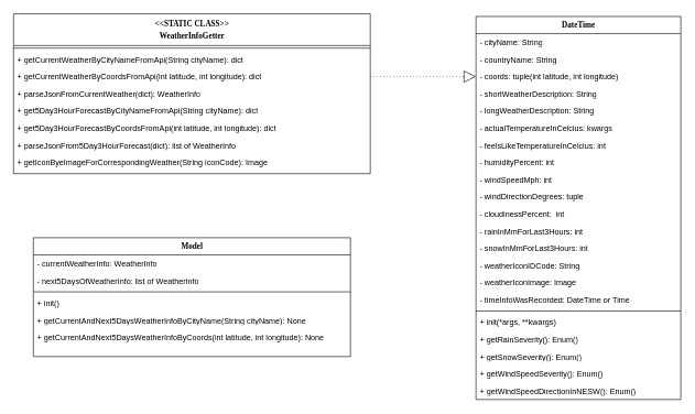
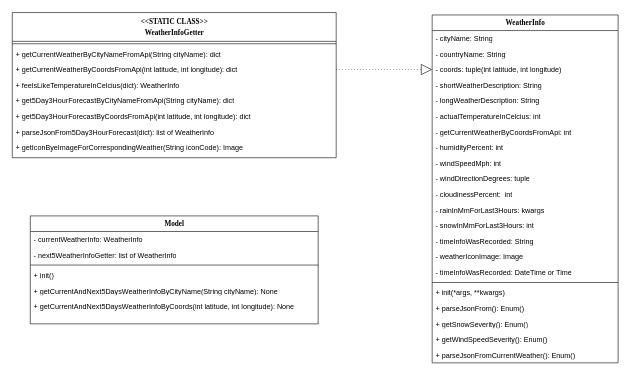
  <mxCell id="0" />
  <mxCell id="1" parent="0" />
- <mxCell id="2" value="DateTime" style="swimlane;html=1;fontStyle=1;align=center;verticalAlign=top;childLayout=stackLayout;horizontal=1;startSize=26;horizontalStack=0;resizeParent=1;resizeLast=0;collapsible=1;marginBottom=0;swimlaneFillColor=#ffffff;rounded=0;shadow=0;comic=0;labelBackgroundColor=none;strokeColor=#000000;strokeWidth=1;fillColor=none;fontFamily=Verdana;fontSize=12;fontColor=#000000;" parent="1" vertex="1"><mxGeometry x="720" y="24" width="310" height="580" as="geometry" /></mxCell>
+ <mxCell id="2" value="WeatherInfo" style="swimlane;html=1;fontStyle=1;align=center;verticalAlign=top;childLayout=stackLayout;horizontal=1;startSize=26;horizontalStack=0;resizeParent=1;resizeLast=0;collapsible=1;marginBottom=0;swimlaneFillColor=#ffffff;rounded=0;shadow=0;comic=0;labelBackgroundColor=none;strokeColor=#000000;strokeWidth=1;fillColor=none;fontFamily=Verdana;fontSize=12;fontColor=#000000;" parent="1" vertex="1"><mxGeometry x="720" y="24" width="310" height="580" as="geometry" /></mxCell>
  <mxCell id="3" value="- cityName: String" style="text;html=1;strokeColor=none;fillColor=none;align=left;verticalAlign=top;spacingLeft=4;spacingRight=4;whiteSpace=wrap;overflow=hidden;rotatable=0;points=[[0,0.5],[1,0.5]];portConstraint=eastwest;" parent="2" vertex="1"><mxGeometry y="26" width="310" height="26" as="geometry" /></mxCell>
  <mxCell id="4" value="- countryName: String" style="text;html=1;strokeColor=none;fillColor=none;align=left;verticalAlign=top;spacingLeft=4;spacingRight=4;whiteSpace=wrap;overflow=hidden;rotatable=0;points=[[0,0.5],[1,0.5]];portConstraint=eastwest;" parent="2" vertex="1"><mxGeometry y="52" width="310" height="26" as="geometry" /></mxCell>
  <mxCell id="5" value="- coords: tuple(int latitude, int longitude)" style="text;html=1;strokeColor=none;fillColor=none;align=left;verticalAlign=top;spacingLeft=4;spacingRight=4;whiteSpace=wrap;overflow=hidden;rotatable=0;points=[[0,0.5],[1,0.5]];portConstraint=eastwest;" parent="2" vertex="1"><mxGeometry y="78" width="310" height="26" as="geometry" /></mxCell>
  <mxCell id="6" value="- shortWeatherDescription: String" style="text;html=1;strokeColor=none;fillColor=none;align=left;verticalAlign=top;spacingLeft=4;spacingRight=4;whiteSpace=wrap;overflow=hidden;rotatable=0;points=[[0,0.5],[1,0.5]];portConstraint=eastwest;" parent="2" vertex="1"><mxGeometry y="104" width="310" height="26" as="geometry" /></mxCell>
  <mxCell id="7" value="- longWeatherDescription: String" style="text;html=1;strokeColor=none;fillColor=none;align=left;verticalAlign=top;spacingLeft=4;spacingRight=4;whiteSpace=wrap;overflow=hidden;rotatable=0;points=[[0,0.5],[1,0.5]];portConstraint=eastwest;" parent="2" vertex="1"><mxGeometry y="130" width="310" height="26" as="geometry" /></mxCell>
- <mxCell id="8" value="- actualTemperatureInCelcius: kwargs" style="text;html=1;strokeColor=none;fillColor=none;align=left;verticalAlign=top;spacingLeft=4;spacingRight=4;whiteSpace=wrap;overflow=hidden;rotatable=0;points=[[0,0.5],[1,0.5]];portConstraint=eastwest;" parent="2" vertex="1"><mxGeometry y="156" width="310" height="26" as="geometry" /></mxCell>
- <mxCell id="9" value="- feelsLikeTemperatureInCelcius: int" style="text;html=1;strokeColor=none;fillColor=none;align=left;verticalAlign=top;spacingLeft=4;spacingRight=4;whiteSpace=wrap;overflow=hidden;rotatable=0;points=[[0,0.5],[1,0.5]];portConstraint=eastwest;" parent="2" vertex="1"><mxGeometry y="182" width="310" height="26" as="geometry" /></mxCell>
+ <mxCell id="8" value="- actualTemperatureInCelcius: int" style="text;html=1;strokeColor=none;fillColor=none;align=left;verticalAlign=top;spacingLeft=4;spacingRight=4;whiteSpace=wrap;overflow=hidden;rotatable=0;points=[[0,0.5],[1,0.5]];portConstraint=eastwest;" parent="2" vertex="1"><mxGeometry y="156" width="310" height="26" as="geometry" /></mxCell>
+ <mxCell id="9" value="- getCurrentWeatherByCoordsFromApi: int" style="text;html=1;strokeColor=none;fillColor=none;align=left;verticalAlign=top;spacingLeft=4;spacingRight=4;whiteSpace=wrap;overflow=hidden;rotatable=0;points=[[0,0.5],[1,0.5]];portConstraint=eastwest;" parent="2" vertex="1"><mxGeometry y="182" width="310" height="26" as="geometry" /></mxCell>
  <mxCell id="10" value="- humidityPercent: int" style="text;html=1;strokeColor=none;fillColor=none;align=left;verticalAlign=top;spacingLeft=4;spacingRight=4;whiteSpace=wrap;overflow=hidden;rotatable=0;points=[[0,0.5],[1,0.5]];portConstraint=eastwest;" parent="2" vertex="1"><mxGeometry y="208" width="310" height="26" as="geometry" /></mxCell>
  <mxCell id="11" value="- windSpeedMph: int" style="text;html=1;strokeColor=none;fillColor=none;align=left;verticalAlign=top;spacingLeft=4;spacingRight=4;whiteSpace=wrap;overflow=hidden;rotatable=0;points=[[0,0.5],[1,0.5]];portConstraint=eastwest;" parent="2" vertex="1"><mxGeometry y="234" width="310" height="26" as="geometry" /></mxCell>
  <mxCell id="12" value="- windDirectionDegrees: tuple" style="text;html=1;strokeColor=none;fillColor=none;align=left;verticalAlign=top;spacingLeft=4;spacingRight=4;whiteSpace=wrap;overflow=hidden;rotatable=0;points=[[0,0.5],[1,0.5]];portConstraint=eastwest;" parent="2" vertex="1"><mxGeometry y="260" width="310" height="26" as="geometry" /></mxCell>
  <mxCell id="13" value="- cloudinessPercent:&amp;nbsp; int" style="text;html=1;strokeColor=none;fillColor=none;align=left;verticalAlign=top;spacingLeft=4;spacingRight=4;whiteSpace=wrap;overflow=hidden;rotatable=0;points=[[0,0.5],[1,0.5]];portConstraint=eastwest;" parent="2" vertex="1"><mxGeometry y="286" width="310" height="26" as="geometry" /></mxCell>
- <mxCell id="14" value="- rainInMmForLast3Hours: int" style="text;html=1;strokeColor=none;fillColor=none;align=left;verticalAlign=top;spacingLeft=4;spacingRight=4;whiteSpace=wrap;overflow=hidden;rotatable=0;points=[[0,0.5],[1,0.5]];portConstraint=eastwest;" parent="2" vertex="1"><mxGeometry y="312" width="310" height="26" as="geometry" /></mxCell>
+ <mxCell id="14" value="- rainInMmForLast3Hours: kwargs" style="text;html=1;strokeColor=none;fillColor=none;align=left;verticalAlign=top;spacingLeft=4;spacingRight=4;whiteSpace=wrap;overflow=hidden;rotatable=0;points=[[0,0.5],[1,0.5]];portConstraint=eastwest;" parent="2" vertex="1"><mxGeometry y="312" width="310" height="26" as="geometry" /></mxCell>
  <mxCell id="15" value="- snowInMmForLast3Hours: int" style="text;html=1;strokeColor=none;fillColor=none;align=left;verticalAlign=top;spacingLeft=4;spacingRight=4;whiteSpace=wrap;overflow=hidden;rotatable=0;points=[[0,0.5],[1,0.5]];portConstraint=eastwest;" parent="2" vertex="1"><mxGeometry y="338" width="310" height="26" as="geometry" /></mxCell>
- <mxCell id="16" value="- weatherIconIDCode: String" style="text;html=1;strokeColor=none;fillColor=none;align=left;verticalAlign=top;spacingLeft=4;spacingRight=4;whiteSpace=wrap;overflow=hidden;rotatable=0;points=[[0,0.5],[1,0.5]];portConstraint=eastwest;" parent="2" vertex="1"><mxGeometry y="364" width="310" height="26" as="geometry" /></mxCell>
+ <mxCell id="16" value="- timeInfoWasRecorded: String" style="text;html=1;strokeColor=none;fillColor=none;align=left;verticalAlign=top;spacingLeft=4;spacingRight=4;whiteSpace=wrap;overflow=hidden;rotatable=0;points=[[0,0.5],[1,0.5]];portConstraint=eastwest;" parent="2" vertex="1"><mxGeometry y="364" width="310" height="26" as="geometry" /></mxCell>
  <mxCell id="17" value="- weatherIconImage: Image" style="text;html=1;strokeColor=none;fillColor=none;align=left;verticalAlign=top;spacingLeft=4;spacingRight=4;whiteSpace=wrap;overflow=hidden;rotatable=0;points=[[0,0.5],[1,0.5]];portConstraint=eastwest;" parent="2" vertex="1"><mxGeometry y="390" width="310" height="26" as="geometry" /></mxCell>
  <mxCell id="18" value="- timeInfoWasRecorded: DateTime or Time" style="text;html=1;strokeColor=none;fillColor=none;align=left;verticalAlign=top;spacingLeft=4;spacingRight=4;whiteSpace=wrap;overflow=hidden;rotatable=0;points=[[0,0.5],[1,0.5]];portConstraint=eastwest;" parent="2" vertex="1"><mxGeometry y="416" width="310" height="26" as="geometry" /></mxCell>
  <mxCell id="19" value="" style="line;html=1;strokeWidth=1;fillColor=none;align=left;verticalAlign=middle;spacingTop=-1;spacingLeft=3;spacingRight=3;rotatable=0;labelPosition=right;points=[];portConstraint=eastwest;" parent="2" vertex="1"><mxGeometry y="442" width="310" height="8" as="geometry" /></mxCell>
  <mxCell id="20" value="+ init(*args, **kwargs)" style="text;html=1;strokeColor=none;fillColor=none;align=left;verticalAlign=top;spacingLeft=4;spacingRight=4;whiteSpace=wrap;overflow=hidden;rotatable=0;points=[[0,0.5],[1,0.5]];portConstraint=eastwest;" parent="2" vertex="1"><mxGeometry y="450" width="310" height="26" as="geometry" /></mxCell>
- <mxCell id="21" value="+ getRainSeverity(): Enum()" style="text;html=1;strokeColor=none;fillColor=none;align=left;verticalAlign=top;spacingLeft=4;spacingRight=4;whiteSpace=wrap;overflow=hidden;rotatable=0;points=[[0,0.5],[1,0.5]];portConstraint=eastwest;" parent="2" vertex="1"><mxGeometry y="476" width="310" height="26" as="geometry" /></mxCell>
+ <mxCell id="21" value="+ parseJsonFrom(): Enum()" style="text;html=1;strokeColor=none;fillColor=none;align=left;verticalAlign=top;spacingLeft=4;spacingRight=4;whiteSpace=wrap;overflow=hidden;rotatable=0;points=[[0,0.5],[1,0.5]];portConstraint=eastwest;" parent="2" vertex="1"><mxGeometry y="476" width="310" height="26" as="geometry" /></mxCell>
  <mxCell id="22" value="+ getSnowSeverity(): Enum()" style="text;html=1;strokeColor=none;fillColor=none;align=left;verticalAlign=top;spacingLeft=4;spacingRight=4;whiteSpace=wrap;overflow=hidden;rotatable=0;points=[[0,0.5],[1,0.5]];portConstraint=eastwest;" parent="2" vertex="1"><mxGeometry y="502" width="310" height="26" as="geometry" /></mxCell>
  <mxCell id="23" value="+ getWindSpeedSeverity(): Enum()" style="text;html=1;strokeColor=none;fillColor=none;align=left;verticalAlign=top;spacingLeft=4;spacingRight=4;whiteSpace=wrap;overflow=hidden;rotatable=0;points=[[0,0.5],[1,0.5]];portConstraint=eastwest;" parent="2" vertex="1"><mxGeometry y="528" width="310" height="26" as="geometry" /></mxCell>
- <mxCell id="24" value="+ getWindSpeedDirectionInNESW(): Enum()" style="text;html=1;strokeColor=none;fillColor=none;align=left;verticalAlign=top;spacingLeft=4;spacingRight=4;whiteSpace=wrap;overflow=hidden;rotatable=0;points=[[0,0.5],[1,0.5]];portConstraint=eastwest;" parent="2" vertex="1"><mxGeometry y="554" width="310" height="26" as="geometry" /></mxCell>
+ <mxCell id="24" value="+ parseJsonFromCurrentWeather(): Enum()" style="text;html=1;strokeColor=none;fillColor=none;align=left;verticalAlign=top;spacingLeft=4;spacingRight=4;whiteSpace=wrap;overflow=hidden;rotatable=0;points=[[0,0.5],[1,0.5]];portConstraint=eastwest;" parent="2" vertex="1"><mxGeometry y="554" width="310" height="26" as="geometry" /></mxCell>
  <mxCell id="25" value="&lt;font style=&quot;font-size: 12px ; line-height: 150%&quot;&gt;&amp;lt;&amp;lt;STATIC CLASS&amp;gt;&amp;gt;&lt;br&gt;WeatherInfoGetter&lt;/font&gt;" style="swimlane;html=1;fontStyle=1;align=center;verticalAlign=top;childLayout=stackLayout;horizontal=1;startSize=48;horizontalStack=0;resizeParent=1;resizeLast=0;collapsible=1;marginBottom=0;swimlaneFillColor=#ffffff;rounded=0;shadow=0;comic=0;labelBackgroundColor=none;strokeColor=#000000;strokeWidth=1;fillColor=none;fontFamily=Verdana;fontSize=12;fontColor=#000000;" parent="1" vertex="1"><mxGeometry x="20" y="20" width="540" height="242" as="geometry" /></mxCell>
  <mxCell id="26" value="" style="line;html=1;strokeWidth=1;fillColor=none;align=left;verticalAlign=middle;spacingTop=-1;spacingLeft=3;spacingRight=3;rotatable=0;labelPosition=right;points=[];portConstraint=eastwest;" parent="25" vertex="1"><mxGeometry y="48" width="540" height="8" as="geometry" /></mxCell>
  <mxCell id="27" value="+ getCurrentWeatherByCityNameFromApi(String cityName): dict" style="text;html=1;strokeColor=none;fillColor=none;align=left;verticalAlign=top;spacingLeft=4;spacingRight=4;whiteSpace=wrap;overflow=hidden;rotatable=0;points=[[0,0.5],[1,0.5]];portConstraint=eastwest;" parent="25" vertex="1"><mxGeometry y="56" width="540" height="26" as="geometry" /></mxCell>
  <mxCell id="28" value="+ getCurrentWeatherByCoordsFromApi(int latitude, int longitude): dict" style="text;html=1;strokeColor=none;fillColor=none;align=left;verticalAlign=top;spacingLeft=4;spacingRight=4;whiteSpace=wrap;overflow=hidden;rotatable=0;points=[[0,0.5],[1,0.5]];portConstraint=eastwest;" parent="25" vertex="1"><mxGeometry y="82" width="540" height="26" as="geometry" /></mxCell>
- <mxCell id="29" value="+ parseJsonFromCurrentWeather(dict): WeatherInfo" style="text;html=1;strokeColor=none;fillColor=none;align=left;verticalAlign=top;spacingLeft=4;spacingRight=4;whiteSpace=wrap;overflow=hidden;rotatable=0;points=[[0,0.5],[1,0.5]];portConstraint=eastwest;" parent="25" vertex="1"><mxGeometry y="108" width="540" height="26" as="geometry" /></mxCell>
+ <mxCell id="29" value="+ feelsLikeTemperatureInCelcius(dict): WeatherInfo" style="text;html=1;strokeColor=none;fillColor=none;align=left;verticalAlign=top;spacingLeft=4;spacingRight=4;whiteSpace=wrap;overflow=hidden;rotatable=0;points=[[0,0.5],[1,0.5]];portConstraint=eastwest;" parent="25" vertex="1"><mxGeometry y="108" width="540" height="26" as="geometry" /></mxCell>
  <mxCell id="30" value="+ get5Day3HourForecastByCityNameFromApi(String cityName): dict" style="text;html=1;strokeColor=none;fillColor=none;align=left;verticalAlign=top;spacingLeft=4;spacingRight=4;whiteSpace=wrap;overflow=hidden;rotatable=0;points=[[0,0.5],[1,0.5]];portConstraint=eastwest;" parent="25" vertex="1"><mxGeometry y="134" width="540" height="26" as="geometry" /></mxCell>
  <mxCell id="31" value="+ get5Day3HourForecastByCoordsFromApi(int latitude, int longitude): dict" style="text;html=1;strokeColor=none;fillColor=none;align=left;verticalAlign=top;spacingLeft=4;spacingRight=4;whiteSpace=wrap;overflow=hidden;rotatable=0;points=[[0,0.5],[1,0.5]];portConstraint=eastwest;" parent="25" vertex="1"><mxGeometry y="160" width="540" height="26" as="geometry" /></mxCell>
  <mxCell id="32" value="+ parseJsonFrom5Day3HourForecast(dict): list of WeatherInfo" style="text;html=1;strokeColor=none;fillColor=none;align=left;verticalAlign=top;spacingLeft=4;spacingRight=4;whiteSpace=wrap;overflow=hidden;rotatable=0;points=[[0,0.5],[1,0.5]];portConstraint=eastwest;" parent="25" vertex="1"><mxGeometry y="186" width="540" height="26" as="geometry" /></mxCell>
  <mxCell id="33" value="+ getIconByeImageForCorrespondingWeather(String iconCode): Image" style="text;html=1;strokeColor=none;fillColor=none;align=left;verticalAlign=top;spacingLeft=4;spacingRight=4;whiteSpace=wrap;overflow=hidden;rotatable=0;points=[[0,0.5],[1,0.5]];portConstraint=eastwest;" parent="25" vertex="1"><mxGeometry y="212" width="540" height="26" as="geometry" /></mxCell>
  <mxCell id="34" style="html=1;labelBackgroundColor=none;startFill=0;startSize=8;endArrow=block;endFill=0;endSize=16;fontFamily=Verdana;fontSize=12;exitX=1;exitY=0.5;exitDx=0;exitDy=0;entryX=0;entryY=0.5;entryDx=0;entryDy=0;dashed=1;dashPattern=1 4;" parent="1" source="28" target="5" edge="1"><mxGeometry relative="1" as="geometry"><mxPoint x="750" y="-113" as="sourcePoint" /><mxPoint x="940" y="-13" as="targetPoint" /></mxGeometry></mxCell>
  <mxCell id="35" value="Model" style="swimlane;html=1;fontStyle=1;align=center;verticalAlign=top;childLayout=stackLayout;horizontal=1;startSize=26;horizontalStack=0;resizeParent=1;resizeLast=0;collapsible=1;marginBottom=0;swimlaneFillColor=#ffffff;rounded=0;shadow=0;comic=0;labelBackgroundColor=none;strokeColor=#000000;strokeWidth=1;fillColor=none;fontFamily=Verdana;fontSize=12;fontColor=#000000;" parent="1" vertex="1"><mxGeometry x="50" y="359" width="480" height="180" as="geometry" /></mxCell>
  <mxCell id="36" value="- currentWeatherInfo: WeatherInfo" style="text;html=1;strokeColor=none;fillColor=none;align=left;verticalAlign=top;spacingLeft=4;spacingRight=4;whiteSpace=wrap;overflow=hidden;rotatable=0;points=[[0,0.5],[1,0.5]];portConstraint=eastwest;" parent="35" vertex="1"><mxGeometry y="26" width="480" height="26" as="geometry" /></mxCell>
- <mxCell id="37" value="- next5DaysOfWeatherInfo: list of WeatherInfo" style="text;html=1;strokeColor=none;fillColor=none;align=left;verticalAlign=top;spacingLeft=4;spacingRight=4;whiteSpace=wrap;overflow=hidden;rotatable=0;points=[[0,0.5],[1,0.5]];portConstraint=eastwest;" parent="35" vertex="1"><mxGeometry y="52" width="480" height="26" as="geometry" /></mxCell>
+ <mxCell id="37" value="- next5WeatherInfoGetter: list of WeatherInfo" style="text;html=1;strokeColor=none;fillColor=none;align=left;verticalAlign=top;spacingLeft=4;spacingRight=4;whiteSpace=wrap;overflow=hidden;rotatable=0;points=[[0,0.5],[1,0.5]];portConstraint=eastwest;" parent="35" vertex="1"><mxGeometry y="52" width="480" height="26" as="geometry" /></mxCell>
  <mxCell id="38" value="" style="line;html=1;strokeWidth=1;fillColor=none;align=left;verticalAlign=middle;spacingTop=-1;spacingLeft=3;spacingRight=3;rotatable=0;labelPosition=right;points=[];portConstraint=eastwest;" parent="35" vertex="1"><mxGeometry y="78" width="480" height="8" as="geometry" /></mxCell>
  <mxCell id="39" value="+ init()" style="text;html=1;strokeColor=none;fillColor=none;align=left;verticalAlign=top;spacingLeft=4;spacingRight=4;whiteSpace=wrap;overflow=hidden;rotatable=0;points=[[0,0.5],[1,0.5]];portConstraint=eastwest;" parent="35" vertex="1"><mxGeometry y="86" width="480" height="26" as="geometry" /></mxCell>
  <mxCell id="40" value="+ getCurrentAndNext5DaysWeatherInfoByCityName(String cityName): None" style="text;html=1;strokeColor=none;fillColor=none;align=left;verticalAlign=top;spacingLeft=4;spacingRight=4;whiteSpace=wrap;overflow=hidden;rotatable=0;points=[[0,0.5],[1,0.5]];portConstraint=eastwest;" parent="35" vertex="1"><mxGeometry y="112" width="480" height="26" as="geometry" /></mxCell>
  <mxCell id="41" value="+ getCurrentAndNext5DaysWeatherInfoByCoords(int latitude, int longitude): None" style="text;html=1;strokeColor=none;fillColor=none;align=left;verticalAlign=top;spacingLeft=4;spacingRight=4;whiteSpace=wrap;overflow=hidden;rotatable=0;points=[[0,0.5],[1,0.5]];portConstraint=eastwest;" parent="35" vertex="1"><mxGeometry y="138" width="480" height="26" as="geometry" /></mxCell>
